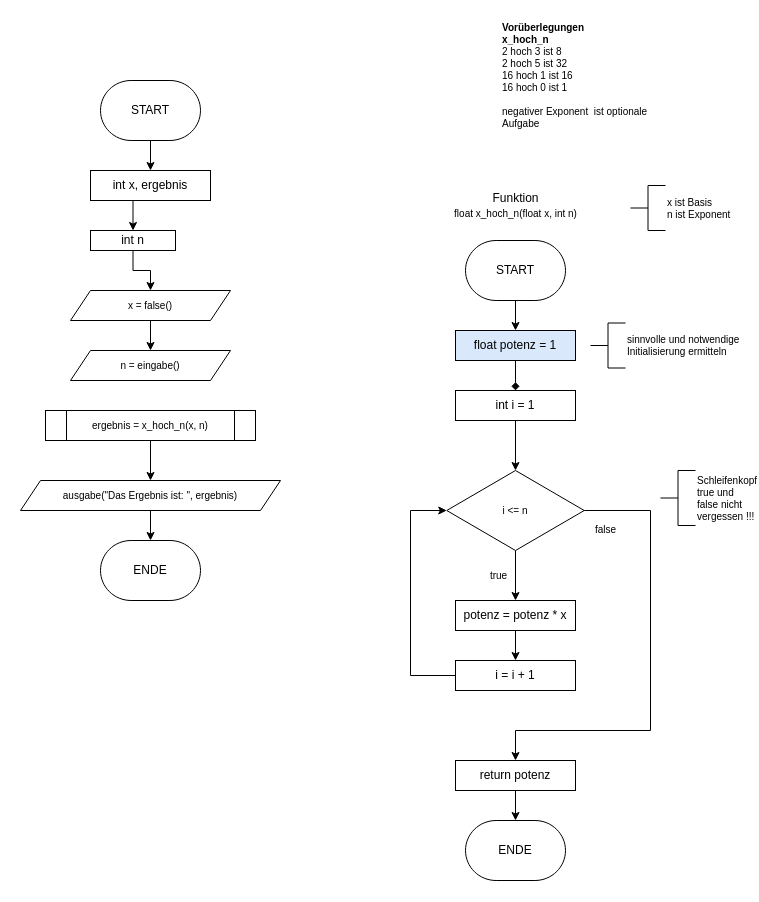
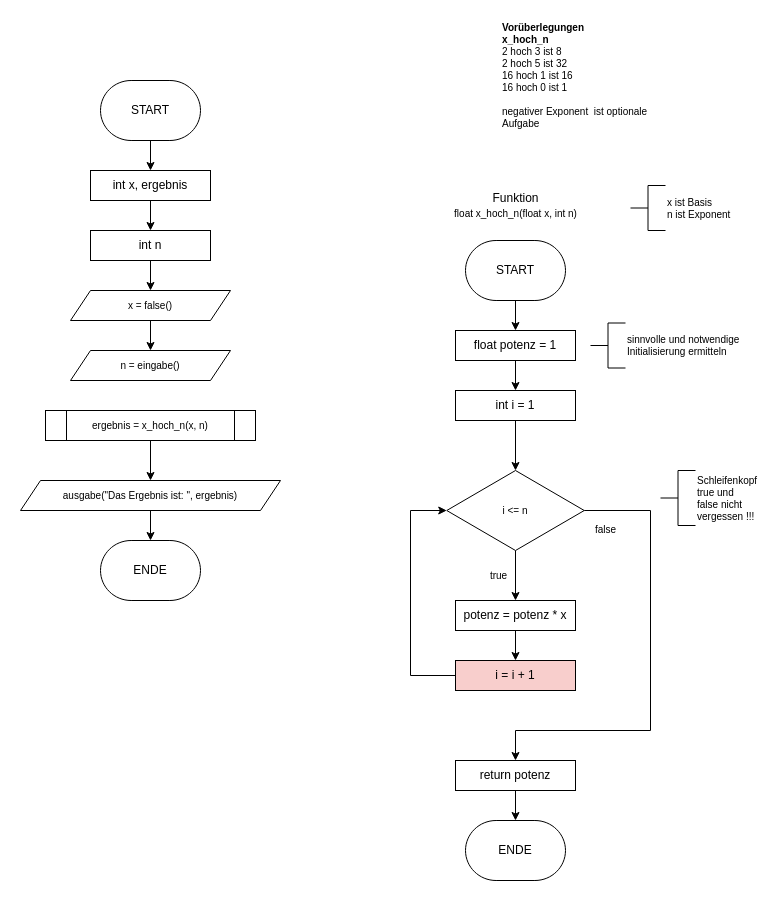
  <mxCell id="0" />
  <mxCell id="1" parent="0" />
  <mxCell id="2" style="edgeStyle=orthogonalEdgeStyle;rounded=0;orthogonalLoop=1;jettySize=auto;html=1;exitX=0.5;exitY=1;exitDx=0;exitDy=0;exitPerimeter=0;entryX=0.5;entryY=0;entryDx=0;entryDy=0;" edge="1" parent="1" source="3" target="10"><mxGeometry relative="1" as="geometry" /></mxCell>
  <mxCell id="3" value="START" style="strokeWidth=1;html=1;shape=mxgraph.flowchart.terminator;whiteSpace=wrap;" vertex="1" parent="1"><mxGeometry x="100" y="80" width="100" height="60" as="geometry" /></mxCell>
  <mxCell id="4" value="ENDE" style="strokeWidth=1;html=1;shape=mxgraph.flowchart.terminator;whiteSpace=wrap;" vertex="1" parent="1"><mxGeometry x="100" y="540" width="100" height="60" as="geometry" /></mxCell>
  <mxCell id="5" value="ENDE" style="strokeWidth=1;html=1;shape=mxgraph.flowchart.terminator;whiteSpace=wrap;" vertex="1" parent="1"><mxGeometry x="465" y="820" width="100" height="60" as="geometry" /></mxCell>
  <mxCell id="6" style="edgeStyle=orthogonalEdgeStyle;rounded=0;orthogonalLoop=1;jettySize=auto;html=1;exitX=0.5;exitY=1;exitDx=0;exitDy=0;exitPerimeter=0;entryX=0.5;entryY=0;entryDx=0;entryDy=0;fontSize=10;" edge="1" parent="1" source="7" target="25"><mxGeometry relative="1" as="geometry" /></mxCell>
  <mxCell id="7" value="START" style="strokeWidth=1;html=1;shape=mxgraph.flowchart.terminator;whiteSpace=wrap;" vertex="1" parent="1"><mxGeometry x="465" y="240" width="100" height="60" as="geometry" /></mxCell>
  <mxCell id="8" value="Funktion&lt;br&gt;&lt;span style=&quot;font-size: 10px;&quot;&gt;float x_hoch_n(float x, int n)&lt;/span&gt;" style="text;html=1;align=center;verticalAlign=middle;resizable=0;points=[];autosize=1;strokeColor=none;fillColor=none;" vertex="1" parent="1"><mxGeometry x="440" y="185" width="150" height="40" as="geometry" /></mxCell>
  <mxCell id="9" style="edgeStyle=orthogonalEdgeStyle;rounded=0;orthogonalLoop=1;jettySize=auto;html=1;exitX=0.5;exitY=1;exitDx=0;exitDy=0;entryX=0.5;entryY=0;entryDx=0;entryDy=0;" edge="1" parent="1" source="10" target="12"><mxGeometry relative="1" as="geometry" /></mxCell>
  <mxCell id="10" value="int x, ergebnis" style="rounded=0;whiteSpace=wrap;html=1;strokeWidth=1;" vertex="1" parent="1"><mxGeometry x="90" y="170" width="120" height="30" as="geometry" /></mxCell>
  <mxCell id="11" style="edgeStyle=orthogonalEdgeStyle;rounded=0;orthogonalLoop=1;jettySize=auto;html=1;exitX=0.5;exitY=1;exitDx=0;exitDy=0;entryX=0.5;entryY=0;entryDx=0;entryDy=0;fontSize=10;" edge="1" parent="1" source="12" target="14"><mxGeometry relative="1" as="geometry" /></mxCell>
- <mxCell id="12" value="int n" style="rounded=0;whiteSpace=wrap;html=1;strokeWidth=1;" vertex="1" parent="1"><mxGeometry x="90" y="230" width="85" height="20" as="geometry" /></mxCell>
+ <mxCell id="12" value="int n" style="rounded=0;whiteSpace=wrap;html=1;strokeWidth=1;" vertex="1" parent="1"><mxGeometry x="90" y="230" width="120" height="30" as="geometry" /></mxCell>
  <mxCell id="13" style="edgeStyle=orthogonalEdgeStyle;rounded=0;orthogonalLoop=1;jettySize=auto;html=1;exitX=0.5;exitY=1;exitDx=0;exitDy=0;entryX=0.5;entryY=0;entryDx=0;entryDy=0;fontSize=10;" edge="1" parent="1" source="14" target="15"><mxGeometry relative="1" as="geometry" /></mxCell>
  <mxCell id="14" value="x = false()" style="shape=parallelogram;perimeter=parallelogramPerimeter;whiteSpace=wrap;html=1;fixedSize=1;strokeWidth=1;fontSize=10;" vertex="1" parent="1"><mxGeometry x="70" y="290" width="160" height="30" as="geometry" /></mxCell>
  <mxCell id="15" value="n = eingabe()" style="shape=parallelogram;perimeter=parallelogramPerimeter;whiteSpace=wrap;html=1;fixedSize=1;strokeWidth=1;fontSize=10;" vertex="1" parent="1"><mxGeometry x="70" y="350" width="160" height="30" as="geometry" /></mxCell>
  <mxCell id="16" style="edgeStyle=orthogonalEdgeStyle;rounded=0;orthogonalLoop=1;jettySize=auto;html=1;exitX=0.5;exitY=1;exitDx=0;exitDy=0;entryX=0.5;entryY=0;entryDx=0;entryDy=0;fontSize=10;" edge="1" parent="1" source="17" target="19"><mxGeometry relative="1" as="geometry" /></mxCell>
  <mxCell id="17" value="ergebnis = x_hoch_n(x, n)" style="shape=process;whiteSpace=wrap;html=1;backgroundOutline=1;strokeWidth=1;fontSize=10;" vertex="1" parent="1"><mxGeometry x="45" y="410" width="210" height="30" as="geometry" /></mxCell>
  <mxCell id="18" style="edgeStyle=orthogonalEdgeStyle;rounded=0;orthogonalLoop=1;jettySize=auto;html=1;exitX=0.5;exitY=1;exitDx=0;exitDy=0;entryX=0.5;entryY=0;entryDx=0;entryDy=0;entryPerimeter=0;fontSize=10;" edge="1" parent="1" source="19" target="4"><mxGeometry relative="1" as="geometry" /></mxCell>
  <mxCell id="19" value="ausgabe(&quot;Das Ergebnis ist: &quot;, ergebnis)" style="shape=parallelogram;perimeter=parallelogramPerimeter;whiteSpace=wrap;html=1;fixedSize=1;strokeWidth=1;fontSize=10;" vertex="1" parent="1"><mxGeometry x="20" y="480" width="260" height="30" as="geometry" /></mxCell>
  <mxCell id="20" value="&lt;b&gt;Vorüberlegungen&lt;br&gt;x_hoch_n&lt;br&gt;&lt;/b&gt;2 hoch 3 ist 8&lt;br&gt;2 hoch 5 ist 32&lt;br&gt;16 hoch 1 ist 16&lt;br&gt;16 hoch 0 ist 1&lt;br&gt;&lt;br&gt;negativer Exponent&amp;nbsp; ist optionale Aufgabe" style="text;html=1;strokeColor=none;fillColor=none;align=left;verticalAlign=middle;whiteSpace=wrap;rounded=0;strokeWidth=1;fontSize=10;" vertex="1" parent="1"><mxGeometry x="500" y="20" width="150" height="110" as="geometry" /></mxCell>
  <mxCell id="21" value="true" style="edgeStyle=orthogonalEdgeStyle;rounded=0;orthogonalLoop=1;jettySize=auto;html=1;exitX=0.5;exitY=1;exitDx=0;exitDy=0;entryX=0.5;entryY=0;entryDx=0;entryDy=0;fontSize=10;" edge="1" parent="1" source="23" target="29"><mxGeometry y="-17" relative="1" as="geometry"><mxPoint as="offset" /></mxGeometry></mxCell>
  <mxCell id="22" value="false" style="edgeStyle=orthogonalEdgeStyle;rounded=0;orthogonalLoop=1;jettySize=auto;html=1;exitX=1;exitY=0.5;exitDx=0;exitDy=0;fontSize=10;entryX=0.5;entryY=0;entryDx=0;entryDy=0;" edge="1" parent="1" source="23" target="35"><mxGeometry x="-0.906" y="-19" relative="1" as="geometry"><mxPoint x="650" y="740" as="targetPoint" /><Array as="points"><mxPoint x="650" y="510" /><mxPoint x="650" y="730" /><mxPoint x="515" y="730" /></Array><mxPoint as="offset" /></mxGeometry></mxCell>
  <mxCell id="23" value="i &amp;lt;= n" style="rhombus;whiteSpace=wrap;html=1;strokeWidth=1;fontSize=10;" vertex="1" parent="1"><mxGeometry x="446.25" y="470" width="137.5" height="80" as="geometry" /></mxCell>
- <mxCell id="24" style="edgeStyle=orthogonalEdgeStyle;rounded=0;orthogonalLoop=1;jettySize=auto;html=1;exitX=0.5;exitY=1;exitDx=0;exitDy=0;entryX=0.5;entryY=0;entryDx=0;entryDy=0;fontSize=10;endArrow=diamond;" edge="1" parent="1" source="25" target="27"><mxGeometry relative="1" as="geometry" /></mxCell>
- <mxCell id="25" value="float potenz = 1" style="rounded=0;whiteSpace=wrap;html=1;strokeWidth=1;fillColor=#dae8fc;" vertex="1" parent="1"><mxGeometry x="455" y="330" width="120" height="30" as="geometry" /></mxCell>
+ <mxCell id="24" style="edgeStyle=orthogonalEdgeStyle;rounded=0;orthogonalLoop=1;jettySize=auto;html=1;exitX=0.5;exitY=1;exitDx=0;exitDy=0;entryX=0.5;entryY=0;entryDx=0;entryDy=0;fontSize=10;" edge="1" parent="1" source="25" target="27"><mxGeometry relative="1" as="geometry" /></mxCell>
+ <mxCell id="25" value="float potenz = 1" style="rounded=0;whiteSpace=wrap;html=1;strokeWidth=1;" vertex="1" parent="1"><mxGeometry x="455" y="330" width="120" height="30" as="geometry" /></mxCell>
  <mxCell id="26" style="edgeStyle=orthogonalEdgeStyle;rounded=0;orthogonalLoop=1;jettySize=auto;html=1;exitX=0.5;exitY=1;exitDx=0;exitDy=0;entryX=0.5;entryY=0;entryDx=0;entryDy=0;fontSize=10;" edge="1" parent="1" source="27" target="23"><mxGeometry relative="1" as="geometry" /></mxCell>
  <mxCell id="27" value="int i = 1" style="rounded=0;whiteSpace=wrap;html=1;strokeWidth=1;" vertex="1" parent="1"><mxGeometry x="455" y="390" width="120" height="30" as="geometry" /></mxCell>
  <mxCell id="28" style="edgeStyle=orthogonalEdgeStyle;rounded=0;orthogonalLoop=1;jettySize=auto;html=1;exitX=0.5;exitY=1;exitDx=0;exitDy=0;entryX=0.5;entryY=0;entryDx=0;entryDy=0;fontSize=10;" edge="1" parent="1" source="29" target="32"><mxGeometry relative="1" as="geometry" /></mxCell>
  <mxCell id="29" value="potenz = potenz * x" style="rounded=0;whiteSpace=wrap;html=1;strokeWidth=1;" vertex="1" parent="1"><mxGeometry x="455" y="600" width="120" height="30" as="geometry" /></mxCell>
  <mxCell id="30" value="x ist Basis&lt;br&gt;n ist Exponent" style="strokeWidth=1;html=1;shape=mxgraph.flowchart.annotation_2;align=left;labelPosition=right;pointerEvents=1;fontSize=10;" vertex="1" parent="1"><mxGeometry x="630" y="185" width="35" height="45" as="geometry" /></mxCell>
  <mxCell id="31" style="edgeStyle=orthogonalEdgeStyle;rounded=0;orthogonalLoop=1;jettySize=auto;html=1;exitX=0;exitY=0.5;exitDx=0;exitDy=0;entryX=0;entryY=0.5;entryDx=0;entryDy=0;fontSize=10;" edge="1" parent="1" source="32" target="23"><mxGeometry relative="1" as="geometry"><Array as="points"><mxPoint x="410" y="675" /><mxPoint x="410" y="510" /></Array></mxGeometry></mxCell>
- <mxCell id="32" value="i = i + 1" style="rounded=0;whiteSpace=wrap;html=1;strokeWidth=1;" vertex="1" parent="1"><mxGeometry x="455" y="660" width="120" height="30" as="geometry" /></mxCell>
+ <mxCell id="32" value="i = i + 1" style="rounded=0;whiteSpace=wrap;html=1;strokeWidth=1;fillColor=#f8cecc;" vertex="1" parent="1"><mxGeometry x="455" y="660" width="120" height="30" as="geometry" /></mxCell>
  <mxCell id="33" value="sinnvolle und notwendige&lt;br&gt;Initialisierung ermitteln" style="strokeWidth=1;html=1;shape=mxgraph.flowchart.annotation_2;align=left;labelPosition=right;pointerEvents=1;fontSize=10;" vertex="1" parent="1"><mxGeometry x="590" y="322.5" width="35" height="45" as="geometry" /></mxCell>
  <mxCell id="34" style="edgeStyle=orthogonalEdgeStyle;rounded=0;orthogonalLoop=1;jettySize=auto;html=1;exitX=0.5;exitY=1;exitDx=0;exitDy=0;entryX=0.5;entryY=0;entryDx=0;entryDy=0;entryPerimeter=0;fontSize=10;" edge="1" parent="1" source="35" target="5"><mxGeometry relative="1" as="geometry" /></mxCell>
  <mxCell id="35" value="return potenz" style="rounded=0;whiteSpace=wrap;html=1;strokeWidth=1;" vertex="1" parent="1"><mxGeometry x="455" y="760" width="120" height="30" as="geometry" /></mxCell>
  <mxCell id="36" value="Schleifenkopf&lt;br&gt;true und&amp;nbsp;&lt;br&gt;false nicht&amp;nbsp;&lt;br&gt;vergessen !!!" style="strokeWidth=1;html=1;shape=mxgraph.flowchart.annotation_2;align=left;labelPosition=right;pointerEvents=1;fontSize=10;" vertex="1" parent="1"><mxGeometry x="660" y="470" width="35" height="55" as="geometry" /></mxCell>
